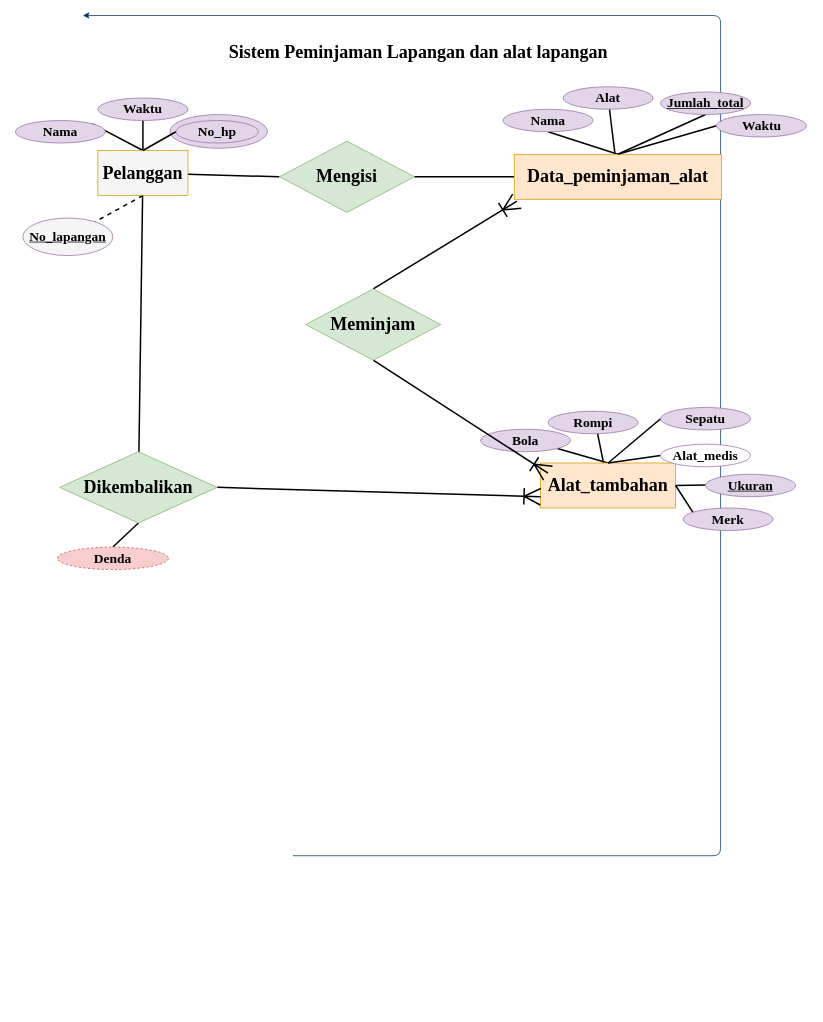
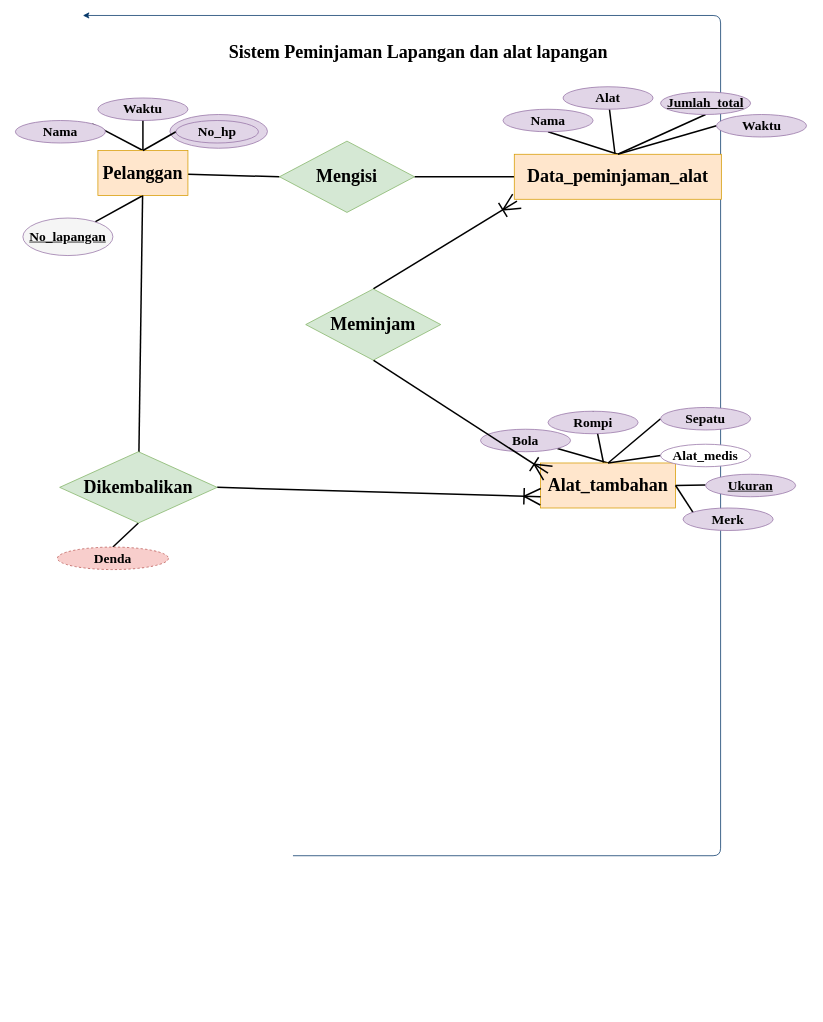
  <mxCell id="0" />
  <mxCell id="1" parent="0" />
  <mxCell id="2" value="&lt;font style=&quot;font-size: 18px&quot; face=&quot;Times New Roman&quot;&gt;&lt;b&gt;No_hp&lt;/b&gt;&lt;/font&gt;" style="ellipse;whiteSpace=wrap;html=1;fillColor=#e1d5e7;strokeColor=#9673a6;" vertex="1" parent="1"><mxGeometry x="226" y="152" width="130" height="45" as="geometry" /></mxCell>
  <mxCell id="3" value="" style="edgeStyle=elbowEdgeStyle;elbow=horizontal;exitX=1;exitY=0.5;exitPerimeter=0;entryX=0.905;entryY=0.5;entryPerimeter=0;fontColor=#001933;fontStyle=1;strokeColor=#003366;strokeWidth=1;html=1;" parent="1" edge="1"><mxGeometry width="100" height="100" as="geometry"><mxPoint x="390" y="1140" as="sourcePoint" /><mxPoint x="110" as="targetPoint" y="20" /><Array as="points"><mxPoint x="960" y="1340" /></Array></mxGeometry></mxCell>
  <mxCell id="4" style="edgeStyle=none;rounded=0;orthogonalLoop=1;jettySize=auto;html=1;exitX=0.5;exitY=0;exitDx=0;exitDy=0;entryX=1;entryY=0;entryDx=0;entryDy=0;strokeWidth=2;endArrow=none;endFill=0;" edge="1" parent="1" source="8" target="13"><mxGeometry relative="1" as="geometry" /></mxCell>
  <mxCell id="5" style="edgeStyle=none;rounded=0;orthogonalLoop=1;jettySize=auto;html=1;entryX=0.5;entryY=0;entryDx=0;entryDy=0;endArrow=none;endFill=0;strokeWidth=2;" edge="1" parent="1" source="8" target="14"><mxGeometry relative="1" as="geometry" /></mxCell>
- <mxCell id="6" style="edgeStyle=none;rounded=0;orthogonalLoop=1;jettySize=auto;html=1;exitX=0.5;exitY=1;exitDx=0;exitDy=0;endArrow=none;endFill=0;strokeWidth=2;dashed=1;" edge="1" parent="1" source="8" target="17"><mxGeometry relative="1" as="geometry" /></mxCell>
+ <mxCell id="6" style="edgeStyle=none;rounded=0;orthogonalLoop=1;jettySize=auto;html=1;exitX=0.5;exitY=1;exitDx=0;exitDy=0;endArrow=none;endFill=0;strokeWidth=2;" edge="1" parent="1" source="8" target="17"><mxGeometry relative="1" as="geometry" /></mxCell>
  <mxCell id="7" style="edgeStyle=none;rounded=0;orthogonalLoop=1;jettySize=auto;html=1;entryX=0;entryY=0.5;entryDx=0;entryDy=0;endArrow=none;endFill=0;strokeWidth=2;" edge="1" parent="1" source="8" target="25"><mxGeometry relative="1" as="geometry" /></mxCell>
- <mxCell id="8" value="&lt;font face=&quot;Times New Roman&quot; style=&quot;font-size: 24px&quot;&gt;&lt;b&gt;Pelanggan&lt;/b&gt;&lt;/font&gt;" style="rounded=0;whiteSpace=wrap;html=1;fillColor=#f5f5f5;strokeColor=#d79b00;" vertex="1" parent="1"><mxGeometry x="130" y="200" width="120" height="60" as="geometry" /></mxCell>
+ <mxCell id="8" value="&lt;font face=&quot;Times New Roman&quot; style=&quot;font-size: 24px&quot;&gt;&lt;b&gt;Pelanggan&lt;/b&gt;&lt;/font&gt;" style="rounded=0;whiteSpace=wrap;html=1;fillColor=#ffe6cc;strokeColor=#d79b00;" vertex="1" parent="1"><mxGeometry x="130" y="200" width="120" height="60" as="geometry" /></mxCell>
  <mxCell id="9" value="&lt;font face=&quot;Times New Roman&quot;&gt;&lt;span style=&quot;font-size: 24px&quot;&gt;&lt;b&gt;Sistem Peminjaman Lapangan dan alat lapangan&lt;/b&gt;&lt;/span&gt;&lt;/font&gt;" style="text;html=1;resizable=0;points=[];autosize=1;align=left;verticalAlign=top;spacingTop=-4;" vertex="1" parent="1"><mxGeometry x="303" y="52" width="520" height="20" as="geometry" /></mxCell>
  <mxCell id="10" style="edgeStyle=none;rounded=0;orthogonalLoop=1;jettySize=auto;html=1;exitX=0.5;exitY=0;exitDx=0;exitDy=0;entryX=1;entryY=1;entryDx=0;entryDy=0;endArrow=none;endFill=0;strokeWidth=2;" edge="1" parent="1" source="12" target="18"><mxGeometry relative="1" as="geometry" /></mxCell>
  <mxCell id="11" style="edgeStyle=none;rounded=0;orthogonalLoop=1;jettySize=auto;html=1;entryX=0.5;entryY=0;entryDx=0;entryDy=0;endArrow=none;endFill=0;strokeWidth=2;" edge="1" parent="1" source="12" target="21"><mxGeometry relative="1" as="geometry" /></mxCell>
  <mxCell id="12" value="&lt;font face=&quot;Times New Roman&quot;&gt;&lt;span style=&quot;font-size: 24px&quot;&gt;&lt;b&gt;Alat_tambahan&lt;/b&gt;&lt;/span&gt;&lt;/font&gt;" style="rounded=0;whiteSpace=wrap;html=1;fillColor=#ffe6cc;strokeColor=#d79b00;" vertex="1" parent="1"><mxGeometry x="720" y="616.5" width="180" height="60" as="geometry" /></mxCell>
  <mxCell id="13" value="&lt;font style=&quot;font-size: 18px&quot; face=&quot;Times New Roman&quot;&gt;&lt;b&gt;Nama&lt;/b&gt;&lt;/font&gt;" style="ellipse;whiteSpace=wrap;html=1;fillColor=#e1d5e7;strokeColor=#9673a6;" vertex="1" parent="1"><mxGeometry x="20" y="160" width="120" height="30" as="geometry" /></mxCell>
  <mxCell id="14" value="&lt;font style=&quot;font-size: 18px&quot; face=&quot;Times New Roman&quot;&gt;&lt;b&gt;Waktu&lt;/b&gt;&lt;/font&gt;" style="ellipse;whiteSpace=wrap;html=1;fillColor=#e1d5e7;strokeColor=#9673a6;" vertex="1" parent="1"><mxGeometry x="130" y="130" width="120" height="30" as="geometry" /></mxCell>
  <mxCell id="15" style="edgeStyle=none;rounded=0;orthogonalLoop=1;jettySize=auto;html=1;exitX=0;exitY=0.5;exitDx=0;exitDy=0;entryX=0.5;entryY=0;entryDx=0;entryDy=0;endArrow=none;endFill=0;strokeWidth=2;" edge="1" parent="1" source="16" target="8"><mxGeometry relative="1" as="geometry" /></mxCell>
  <mxCell id="16" value="&lt;font style=&quot;font-size: 18px&quot; face=&quot;Times New Roman&quot;&gt;&lt;b&gt;No_hp&lt;/b&gt;&lt;/font&gt;" style="ellipse;whiteSpace=wrap;html=1;fillColor=#e1d5e7;strokeColor=#9673a6;" vertex="1" parent="1"><mxGeometry x="234" y="160" width="110" height="30" as="geometry" /></mxCell>
  <mxCell id="17" value="&lt;font style=&quot;font-size: 18px&quot; face=&quot;Times New Roman&quot;&gt;&lt;b&gt;&lt;u&gt;No_lapangan&lt;/u&gt;&lt;/b&gt;&lt;/font&gt;" style="ellipse;whiteSpace=wrap;html=1;fillColor=#f5f5f5;strokeColor=#9673a6;" vertex="1" parent="1"><mxGeometry x="30" y="290" width="120" height="50" as="geometry" /></mxCell>
  <mxCell id="18" value="&lt;font style=&quot;font-size: 18px&quot; face=&quot;Times New Roman&quot;&gt;&lt;b&gt;Bola&lt;/b&gt;&lt;/font&gt;" style="ellipse;whiteSpace=wrap;html=1;fillColor=#e1d5e7;strokeColor=#9673a6;" vertex="1" parent="1"><mxGeometry x="640" y="571.5" width="120" height="30" as="geometry" /></mxCell>
  <mxCell id="19" style="edgeStyle=none;rounded=0;orthogonalLoop=1;jettySize=auto;html=1;exitX=0;exitY=0.5;exitDx=0;exitDy=0;entryX=0.5;entryY=0;entryDx=0;entryDy=0;endArrow=none;endFill=0;strokeWidth=2;" edge="1" parent="1" source="20" target="12"><mxGeometry relative="1" as="geometry" /></mxCell>
  <mxCell id="20" value="&lt;font style=&quot;font-size: 18px&quot; face=&quot;Times New Roman&quot;&gt;&lt;b&gt;Sepatu&lt;/b&gt;&lt;/font&gt;" style="ellipse;whiteSpace=wrap;html=1;fillColor=#e1d5e7;strokeColor=#9673a6;" vertex="1" parent="1"><mxGeometry x="880" y="542.5" width="120" height="30" as="geometry" /></mxCell>
  <mxCell id="21" value="&lt;font face=&quot;Times New Roman&quot;&gt;&lt;span style=&quot;font-size: 18px&quot;&gt;&lt;b&gt;Rompi&lt;/b&gt;&lt;/span&gt;&lt;/font&gt;" style="ellipse;whiteSpace=wrap;html=1;fillColor=#e1d5e7;strokeColor=#9673a6;" vertex="1" parent="1"><mxGeometry x="730" y="547.5" width="120" height="30" as="geometry" /></mxCell>
  <mxCell id="22" style="edgeStyle=none;rounded=0;orthogonalLoop=1;jettySize=auto;html=1;exitX=0;exitY=0.5;exitDx=0;exitDy=0;entryX=0.5;entryY=0;entryDx=0;entryDy=0;endArrow=none;endFill=0;strokeWidth=2;" edge="1" parent="1" source="23" target="12"><mxGeometry relative="1" as="geometry" /></mxCell>
  <mxCell id="23" value="&lt;font face=&quot;Times New Roman&quot;&gt;&lt;span style=&quot;font-size: 18px&quot;&gt;&lt;b&gt;Alat_medis&lt;/b&gt;&lt;/span&gt;&lt;/font&gt;" style="ellipse;whiteSpace=wrap;html=1;fillColor=#ffffff;strokeColor=#9673a6;" vertex="1" parent="1"><mxGeometry x="880" y="591.5" width="120" height="30" as="geometry" /></mxCell>
  <mxCell id="24" style="edgeStyle=none;rounded=0;orthogonalLoop=1;jettySize=auto;html=1;exitX=1;exitY=0.5;exitDx=0;exitDy=0;entryX=0;entryY=0.5;entryDx=0;entryDy=0;endArrow=none;endFill=0;strokeWidth=2;" edge="1" parent="1" source="25" target="36"><mxGeometry relative="1" as="geometry" /></mxCell>
  <mxCell id="25" value="&lt;font face=&quot;Times New Roman&quot; style=&quot;font-size: 24px&quot;&gt;&lt;b&gt;Mengisi&lt;/b&gt;&lt;/font&gt;" style="rhombus;whiteSpace=wrap;html=1;fillColor=#d5e8d4;strokeColor=#82b366;" vertex="1" parent="1"><mxGeometry x="372" y="187.5" width="180" height="95" as="geometry" /></mxCell>
  <mxCell id="26" style="edgeStyle=none;rounded=0;orthogonalLoop=1;jettySize=auto;html=1;exitX=0;exitY=0.5;exitDx=0;exitDy=0;entryX=1;entryY=0.5;entryDx=0;entryDy=0;endArrow=none;endFill=0;strokeWidth=2;" edge="1" parent="1" target="12"><mxGeometry relative="1" as="geometry"><mxPoint x="939.786" y="645.857" as="sourcePoint" /></mxGeometry></mxCell>
  <mxCell id="27" value="&lt;font face=&quot;Times New Roman&quot;&gt;&lt;span style=&quot;font-size: 18px&quot;&gt;&lt;b&gt;&lt;u&gt;Ukuran&lt;/u&gt;&lt;/b&gt;&lt;/span&gt;&lt;/font&gt;" style="ellipse;whiteSpace=wrap;html=1;fillColor=#e1d5e7;strokeColor=#9673a6;" vertex="1" parent="1"><mxGeometry x="940" y="631.5" width="120" height="30" as="geometry" /></mxCell>
  <mxCell id="28" style="edgeStyle=none;rounded=0;orthogonalLoop=1;jettySize=auto;html=1;exitX=0;exitY=0.5;exitDx=0;exitDy=0;entryX=1;entryY=0.5;entryDx=0;entryDy=0;endArrow=none;endFill=0;strokeWidth=2;" edge="1" parent="1" target="12"><mxGeometry relative="1" as="geometry"><mxPoint x="925.5" y="685.857" as="sourcePoint" /></mxGeometry></mxCell>
  <mxCell id="29" value="&lt;font face=&quot;Times New Roman&quot;&gt;&lt;span style=&quot;font-size: 18px&quot;&gt;&lt;b&gt;Merk&lt;/b&gt;&lt;/span&gt;&lt;/font&gt;" style="ellipse;whiteSpace=wrap;html=1;fillColor=#e1d5e7;strokeColor=#9673a6;" vertex="1" parent="1"><mxGeometry x="910" y="676.5" width="120" height="30" as="geometry" /></mxCell>
  <mxCell id="30" style="edgeStyle=none;rounded=0;orthogonalLoop=1;jettySize=auto;html=1;exitX=0.5;exitY=1;exitDx=0;exitDy=0;endArrow=ERoneToMany;endFill=0;strokeWidth=2;endSize=19;" edge="1" parent="1" source="32"><mxGeometry relative="1" as="geometry"><mxPoint x="730" y="630" as="targetPoint" /></mxGeometry></mxCell>
  <mxCell id="31" style="edgeStyle=none;rounded=0;orthogonalLoop=1;jettySize=auto;html=1;exitX=0.5;exitY=0;exitDx=0;exitDy=0;entryX=0.013;entryY=1.043;entryDx=0;entryDy=0;endArrow=ERoneToMany;endFill=0;strokeWidth=2;endSize=19;entryPerimeter=0;" edge="1" parent="1" source="32" target="36"><mxGeometry relative="1" as="geometry" /></mxCell>
  <mxCell id="32" value="&lt;font face=&quot;Times New Roman&quot; style=&quot;font-size: 24px&quot;&gt;&lt;b&gt;Meminjam&lt;/b&gt;&lt;/font&gt;" style="rhombus;whiteSpace=wrap;html=1;fillColor=#d5e8d4;strokeColor=#82b366;" vertex="1" parent="1"><mxGeometry x="407" y="384.5" width="180" height="95" as="geometry" /></mxCell>
  <mxCell id="33" style="edgeStyle=none;rounded=0;orthogonalLoop=1;jettySize=auto;html=1;entryX=0.5;entryY=1;entryDx=0;entryDy=0;endArrow=none;endFill=0;strokeWidth=2;exitX=0.5;exitY=0;exitDx=0;exitDy=0;" edge="1" parent="1" source="36" target="37"><mxGeometry relative="1" as="geometry" /></mxCell>
  <mxCell id="34" style="edgeStyle=none;rounded=0;orthogonalLoop=1;jettySize=auto;html=1;endArrow=none;endFill=0;strokeWidth=2;" edge="1" parent="1" source="36" target="38"><mxGeometry relative="1" as="geometry" /></mxCell>
  <mxCell id="35" style="edgeStyle=none;rounded=0;orthogonalLoop=1;jettySize=auto;html=1;entryX=0.5;entryY=1;entryDx=0;entryDy=0;endArrow=none;endFill=0;strokeWidth=2;exitX=0.5;exitY=0;exitDx=0;exitDy=0;" edge="1" parent="1" source="36" target="39"><mxGeometry relative="1" as="geometry" /></mxCell>
  <mxCell id="36" value="&lt;font face=&quot;Times New Roman&quot;&gt;&lt;span style=&quot;font-size: 24px&quot;&gt;&lt;b&gt;Data_peminjaman_alat&lt;br&gt;&lt;/b&gt;&lt;/span&gt;&lt;/font&gt;" style="rounded=0;whiteSpace=wrap;html=1;fillColor=#ffe6cc;strokeColor=#d79b00;" vertex="1" parent="1"><mxGeometry x="685" y="205" width="276" height="60" as="geometry" /></mxCell>
  <mxCell id="37" value="&lt;font style=&quot;font-size: 18px&quot; face=&quot;Times New Roman&quot;&gt;&lt;b&gt;Nama&lt;/b&gt;&lt;/font&gt;" style="ellipse;whiteSpace=wrap;html=1;fillColor=#e1d5e7;strokeColor=#9673a6;" vertex="1" parent="1"><mxGeometry x="670" y="145" width="120" height="30" as="geometry" /></mxCell>
  <mxCell id="38" value="&lt;font style=&quot;font-size: 18px&quot; face=&quot;Times New Roman&quot;&gt;&lt;b&gt;Alat&lt;/b&gt;&lt;/font&gt;" style="ellipse;whiteSpace=wrap;html=1;fillColor=#e1d5e7;strokeColor=#9673a6;" vertex="1" parent="1"><mxGeometry x="750" y="115" width="120" height="30" as="geometry" /></mxCell>
  <mxCell id="39" value="&lt;font style=&quot;font-size: 18px&quot; face=&quot;Times New Roman&quot;&gt;&lt;b&gt;&lt;u&gt;Jumlah_total&lt;/u&gt;&lt;/b&gt;&lt;/font&gt;" style="ellipse;whiteSpace=wrap;html=1;fillColor=#e1d5e7;strokeColor=#9673a6;" vertex="1" parent="1"><mxGeometry x="880" y="122" width="120" height="30" as="geometry" /></mxCell>
  <mxCell id="40" style="edgeStyle=none;rounded=0;orthogonalLoop=1;jettySize=auto;html=1;exitX=0;exitY=0.5;exitDx=0;exitDy=0;entryX=0.5;entryY=0;entryDx=0;entryDy=0;endArrow=none;endFill=0;strokeWidth=2;" edge="1" parent="1" source="41" target="36"><mxGeometry relative="1" as="geometry" /></mxCell>
  <mxCell id="41" value="&lt;font style=&quot;font-size: 18px&quot; face=&quot;Times New Roman&quot;&gt;&lt;b&gt;Waktu&lt;/b&gt;&lt;/font&gt;" style="ellipse;whiteSpace=wrap;html=1;fillColor=#e1d5e7;strokeColor=#9673a6;" vertex="1" parent="1"><mxGeometry x="954.5" y="152" width="120" height="30" as="geometry" /></mxCell>
  <mxCell id="42" style="edgeStyle=none;rounded=0;orthogonalLoop=1;jettySize=auto;html=1;exitX=0.5;exitY=1;exitDx=0;exitDy=0;endArrow=none;endFill=0;strokeWidth=2;" edge="1" parent="1" source="41" target="41"><mxGeometry relative="1" as="geometry" /></mxCell>
  <mxCell id="43" style="edgeStyle=none;rounded=0;orthogonalLoop=1;jettySize=auto;html=1;endArrow=none;endFill=0;endSize=19;strokeWidth=2;" edge="1" parent="1" source="46" target="8"><mxGeometry relative="1" as="geometry" /></mxCell>
  <mxCell id="44" style="edgeStyle=none;rounded=0;orthogonalLoop=1;jettySize=auto;html=1;exitX=1;exitY=0.5;exitDx=0;exitDy=0;entryX=0;entryY=0.75;entryDx=0;entryDy=0;endArrow=ERoneToMany;endFill=0;endSize=19;strokeWidth=2;" edge="1" parent="1" source="46" target="12"><mxGeometry relative="1" as="geometry" /></mxCell>
  <mxCell id="45" style="edgeStyle=none;rounded=0;orthogonalLoop=1;jettySize=auto;html=1;exitX=0.5;exitY=1;exitDx=0;exitDy=0;entryX=0.5;entryY=0;entryDx=0;entryDy=0;endArrow=none;endFill=0;endSize=19;strokeWidth=2;" edge="1" parent="1" source="46" target="47"><mxGeometry relative="1" as="geometry" /></mxCell>
  <mxCell id="46" value="&lt;font face=&quot;Times New Roman&quot;&gt;&lt;span style=&quot;font-size: 24px&quot;&gt;&lt;b&gt;Dikembalikan&lt;/b&gt;&lt;/span&gt;&lt;/font&gt;" style="rhombus;whiteSpace=wrap;html=1;fillColor=#d5e8d4;strokeColor=#82b366;" vertex="1" parent="1"><mxGeometry x="79" y="601.5" width="210" height="95" as="geometry" /></mxCell>
  <mxCell id="47" value="&lt;font style=&quot;font-size: 18px&quot; face=&quot;Times New Roman&quot;&gt;&lt;b&gt;Denda&lt;/b&gt;&lt;/font&gt;" style="ellipse;whiteSpace=wrap;html=1;dashed=1;fillColor=#f8cecc;strokeColor=#b85450;" vertex="1" parent="1"><mxGeometry x="76" y="728.571" width="148" height="30" as="geometry" /></mxCell>
